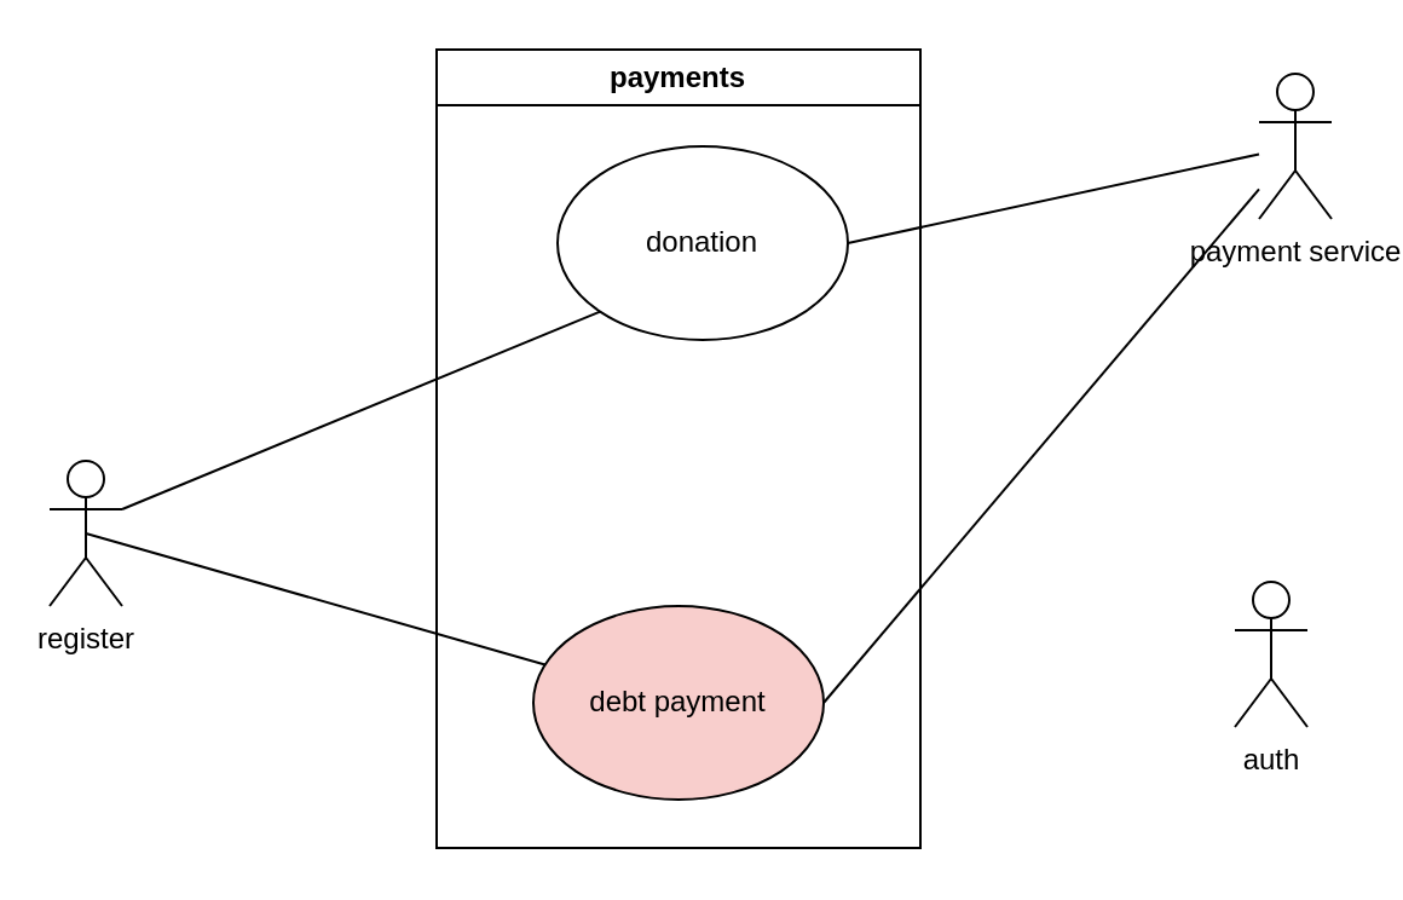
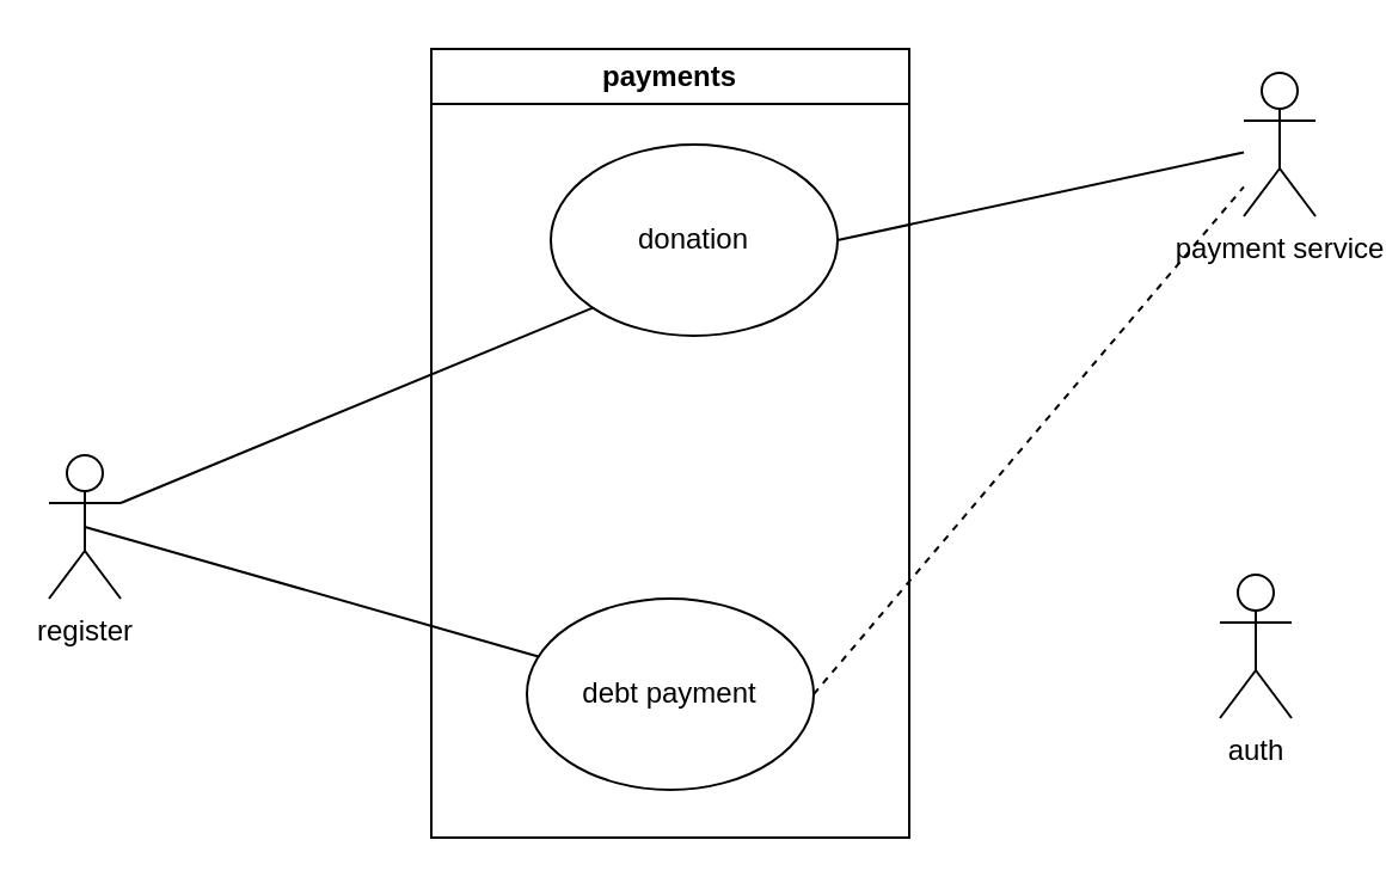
  <mxCell id="0" />
  <mxCell id="1" parent="0" />
  <mxCell id="2" value="payments" style="swimlane;whiteSpace=wrap;html=1;" parent="1" vertex="1"><mxGeometry x="180" y="20" width="200" height="330" as="geometry" /></mxCell>
  <mxCell id="3" value="donation" style="ellipse;whiteSpace=wrap;html=1;" parent="2" vertex="1"><mxGeometry x="50" y="40" width="120" height="80" as="geometry" /></mxCell>
- <mxCell id="4" value="debt payment" style="ellipse;whiteSpace=wrap;html=1;fillColor=#f8cecc;" parent="2" vertex="1"><mxGeometry x="40" y="230" width="120" height="80" as="geometry" /></mxCell>
+ <mxCell id="4" value="debt payment" style="ellipse;whiteSpace=wrap;html=1;" parent="2" vertex="1"><mxGeometry x="40" y="230" width="120" height="80" as="geometry" /></mxCell>
  <mxCell id="5" style="edgeStyle=none;html=1;entryX=0;entryY=1;entryDx=0;entryDy=0;endArrow=none;endFill=0;exitX=1;exitY=0.333;exitDx=0;exitDy=0;exitPerimeter=0;" parent="1" source="7" target="3" edge="1"><mxGeometry relative="1" as="geometry" /></mxCell>
  <mxCell id="6" style="edgeStyle=none;html=1;exitX=0.5;exitY=0.5;exitDx=0;exitDy=0;exitPerimeter=0;endArrow=none;endFill=0;" parent="1" source="7" target="4" edge="1"><mxGeometry relative="1" as="geometry" /></mxCell>
  <mxCell id="7" value="register" style="shape=umlActor;verticalLabelPosition=bottom;verticalAlign=top;html=1;outlineConnect=0;" parent="1" vertex="1"><mxGeometry x="20" y="190" width="30" height="60" as="geometry" /></mxCell>
  <mxCell id="8" style="edgeStyle=none;html=1;exitX=1;exitY=0.5;exitDx=0;exitDy=0;endArrow=none;endFill=0;" parent="1" source="3" edge="1" target="10"><mxGeometry relative="1" as="geometry"><mxPoint x="461.998" y="80.236" as="targetPoint" /></mxGeometry></mxCell>
- <mxCell id="9" style="edgeStyle=none;html=1;exitX=1;exitY=0.5;exitDx=0;exitDy=0;endArrow=none;endFill=0;" parent="1" source="4" edge="1" target="10"><mxGeometry relative="1" as="geometry"><mxPoint x="485.399" y="102.679" as="targetPoint" /></mxGeometry></mxCell>
+ <mxCell id="9" style="edgeStyle=none;html=1;exitX=1;exitY=0.5;exitDx=0;exitDy=0;endArrow=none;endFill=0;dashed=1;" parent="1" source="4" edge="1" target="10"><mxGeometry relative="1" as="geometry"><mxPoint x="485.399" y="102.679" as="targetPoint" /></mxGeometry></mxCell>
  <mxCell id="10" value="payment service" style="shape=umlActor;verticalLabelPosition=bottom;verticalAlign=top;html=1;outlineConnect=0;" parent="1" vertex="1"><mxGeometry x="520" y="30" width="30" height="60" as="geometry" /></mxCell>
  <mxCell id="11" value="auth" style="shape=umlActor;verticalLabelPosition=bottom;verticalAlign=top;html=1;outlineConnect=0;" parent="1" vertex="1"><mxGeometry x="510" y="240" width="30" height="60" as="geometry" /></mxCell>
